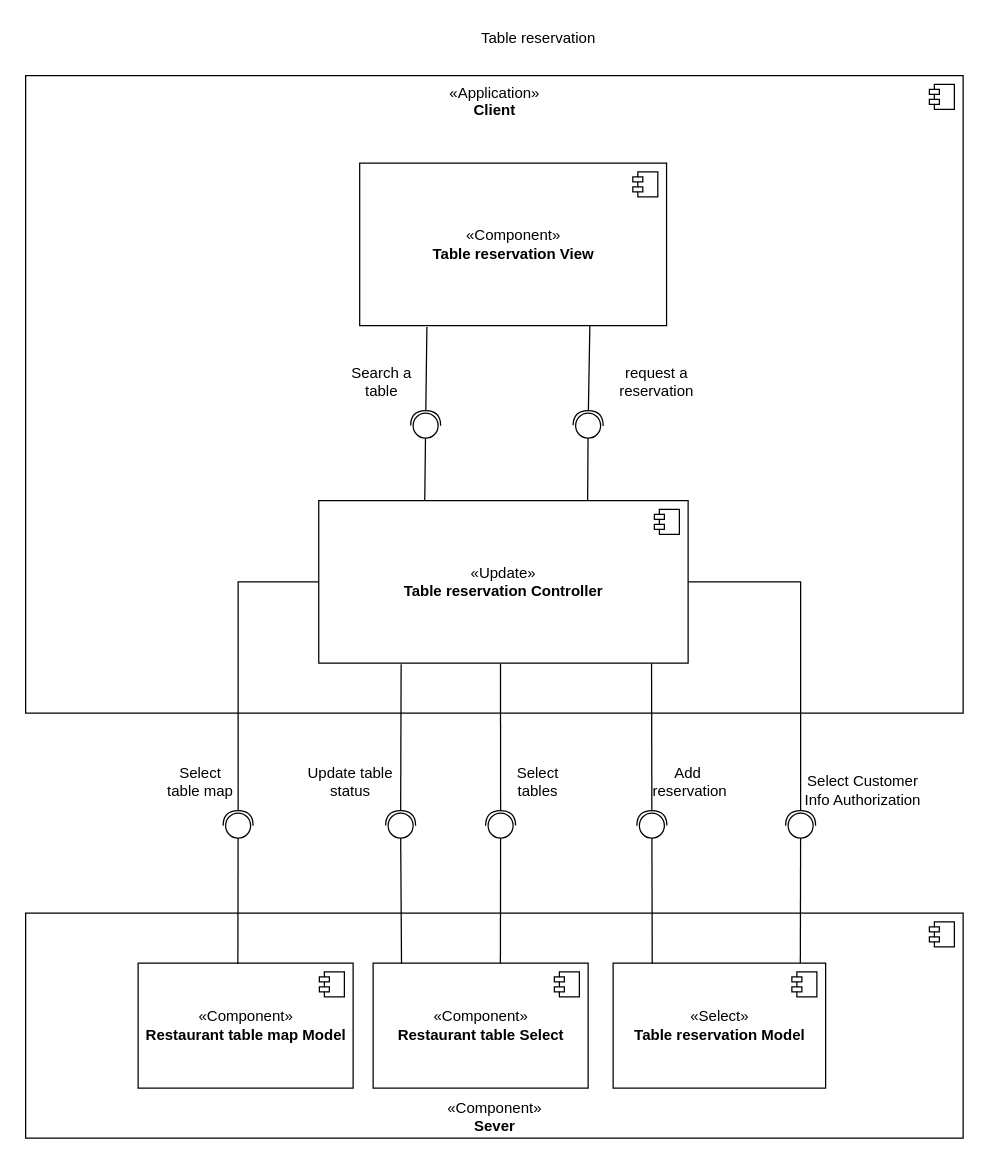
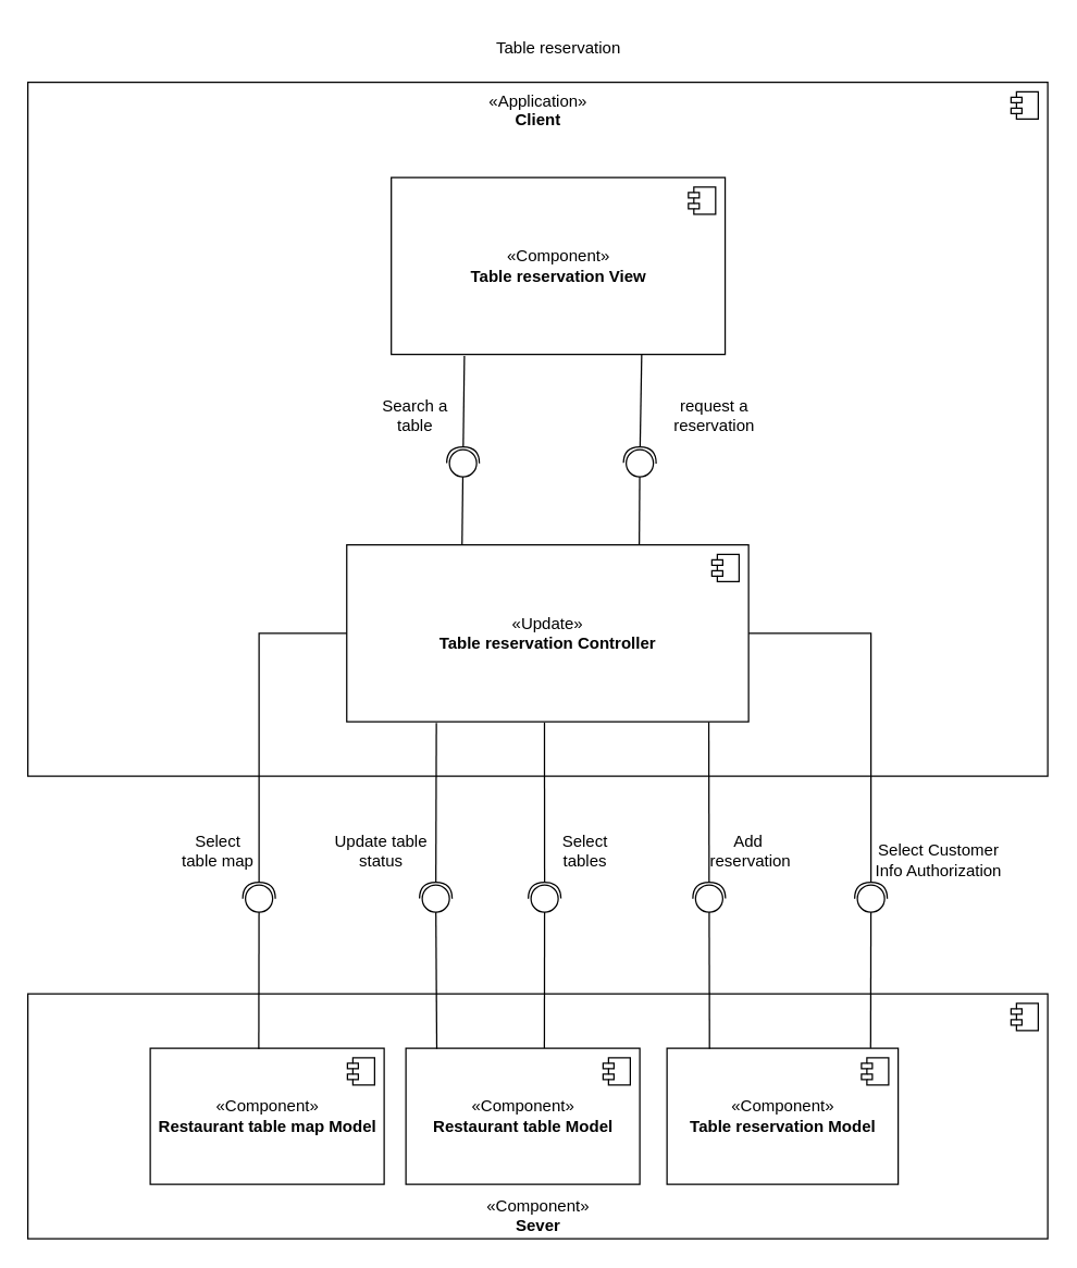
  <mxCell id="0" />
  <mxCell id="1" parent="0" />
  <mxCell id="2" value="«Application»&lt;br&gt;&lt;b&gt;Client&lt;/b&gt;" style="html=1;dropTarget=0;verticalAlign=top;" parent="1" vertex="1"><mxGeometry x="20" y="60" width="750" height="510" as="geometry" /></mxCell>
  <mxCell id="3" value="" style="shape=module;jettyWidth=8;jettyHeight=4;" parent="2" vertex="1"><mxGeometry x="1" width="20" height="20" relative="1" as="geometry"><mxPoint x="-27" y="7" as="offset" /></mxGeometry></mxCell>
  <mxCell id="4" value="«Component»&lt;br&gt;&lt;b&gt;Sever&lt;/b&gt;" style="html=1;dropTarget=0;strokeWidth=1;verticalAlign=bottom;" parent="1" vertex="1"><mxGeometry x="20" y="730" width="750" height="180" as="geometry" /></mxCell>
  <mxCell id="5" value="" style="shape=module;jettyWidth=8;jettyHeight=4;strokeWidth=1;verticalAlign=middle;" parent="4" vertex="1"><mxGeometry x="1" width="20" height="20" relative="1" as="geometry"><mxPoint x="-27" y="7" as="offset" /></mxGeometry></mxCell>
  <mxCell id="6" value="«Update»&lt;br&gt;&lt;b&gt;Table reservation&lt;/b&gt;&lt;b&gt;&amp;nbsp;Controller&lt;/b&gt;" style="html=1;dropTarget=0;verticalAlign=middle;" parent="1" vertex="1"><mxGeometry x="254.5" y="400" width="295.5" height="130" as="geometry" /></mxCell>
  <mxCell id="7" value="" style="shape=module;jettyWidth=8;jettyHeight=4;verticalAlign=middle;" parent="6" vertex="1"><mxGeometry x="1" width="20" height="20" relative="1" as="geometry"><mxPoint x="-27" y="7" as="offset" /></mxGeometry></mxCell>
  <mxCell id="8" value="«Component»&lt;br&gt;&lt;b&gt;Table reservation View&lt;/b&gt;" style="html=1;dropTarget=0;verticalAlign=middle;" parent="1" vertex="1"><mxGeometry x="287.25" y="130" width="245.5" height="130" as="geometry" /></mxCell>
  <mxCell id="9" value="" style="shape=module;jettyWidth=8;jettyHeight=4;verticalAlign=top;" parent="8" vertex="1"><mxGeometry x="1" width="20" height="20" relative="1" as="geometry"><mxPoint x="-27" y="7" as="offset" /></mxGeometry></mxCell>
  <mxCell id="10" value="Search a table" style="text;html=1;strokeColor=none;fillColor=none;align=center;verticalAlign=middle;whiteSpace=wrap;rounded=0;rotation=0;" parent="1" vertex="1"><mxGeometry x="270" y="290" width="70" height="30" as="geometry" /></mxCell>
  <mxCell id="11" value="request a reservation" style="text;html=1;strokeColor=none;fillColor=none;align=center;verticalAlign=middle;whiteSpace=wrap;rounded=0;rotation=0;" parent="1" vertex="1"><mxGeometry x="470" y="290" width="110" height="30" as="geometry" /></mxCell>
- <mxCell id="12" value="«Select»&lt;br&gt;&lt;b&gt;Table reservation&lt;/b&gt;&lt;b&gt;&amp;nbsp;Model&lt;/b&gt;" style="html=1;dropTarget=0;verticalAlign=middle;" parent="1" vertex="1"><mxGeometry x="490" y="770" width="170" height="100" as="geometry" /></mxCell>
+ <mxCell id="12" value="«Component»&lt;br&gt;&lt;b&gt;Table reservation&lt;/b&gt;&lt;b&gt;&amp;nbsp;Model&lt;/b&gt;" style="html=1;dropTarget=0;verticalAlign=middle;" parent="1" vertex="1"><mxGeometry x="490" y="770" width="170" height="100" as="geometry" /></mxCell>
  <mxCell id="13" value="" style="shape=module;jettyWidth=8;jettyHeight=4;verticalAlign=middle;" parent="12" vertex="1"><mxGeometry x="1" width="20" height="20" relative="1" as="geometry"><mxPoint x="-27" y="7" as="offset" /></mxGeometry></mxCell>
  <mxCell id="14" value="Add &lt;br&gt;&amp;nbsp;reservation" style="text;html=1;strokeColor=none;fillColor=none;align=center;verticalAlign=middle;whiteSpace=wrap;rounded=0;rotation=0;" parent="1" vertex="1"><mxGeometry x="520" y="610" width="60" height="30" as="geometry" /></mxCell>
  <mxCell id="15" value="Select tables" style="text;html=1;strokeColor=none;fillColor=none;align=center;verticalAlign=middle;whiteSpace=wrap;rounded=0;rotation=0;" parent="1" vertex="1"><mxGeometry x="400" y="610" width="60" height="30" as="geometry" /></mxCell>
  <mxCell id="16" style="edgeStyle=none;rounded=0;orthogonalLoop=1;jettySize=auto;html=1;endArrow=halfCircle;endFill=0;startSize=8;endSize=10;exitX=0.901;exitY=1.003;exitDx=0;exitDy=0;exitPerimeter=0;" parent="1" source="6" edge="1"><mxGeometry relative="1" as="geometry"><mxPoint x="460" y="540" as="sourcePoint" /><mxPoint x="521" y="660" as="targetPoint" /></mxGeometry></mxCell>
  <mxCell id="17" value="Update table status" style="text;html=1;strokeColor=none;fillColor=none;align=center;verticalAlign=middle;whiteSpace=wrap;rounded=0;rotation=0;" parent="1" vertex="1"><mxGeometry x="240" y="610" width="80" height="30" as="geometry" /></mxCell>
- <mxCell id="18" value="Table reservation" style="text;html=1;strokeColor=none;fillColor=none;align=center;verticalAlign=middle;whiteSpace=wrap;rounded=0;" parent="1" vertex="1"><mxGeometry x="351.5" y="15" width="157" height="30" as="geometry" /></mxCell>
+ <mxCell id="18" value="Table reservation" style="text;html=1;strokeColor=none;fillColor=none;align=center;verticalAlign=middle;whiteSpace=wrap;rounded=0;" parent="1" vertex="1"><mxGeometry x="331.5" y="20" width="157" height="30" as="geometry" /></mxCell>
  <mxCell id="19" style="edgeStyle=none;rounded=0;orthogonalLoop=1;jettySize=auto;html=1;endArrow=none;endFill=0;entryX=0.184;entryY=0.003;entryDx=0;entryDy=0;startArrow=oval;startFill=0;endSize=10;startSize=20;entryPerimeter=0;" parent="1" target="12" edge="1"><mxGeometry relative="1" as="geometry"><mxPoint x="521" y="660" as="sourcePoint" /><mxPoint x="701.58" y="855" as="targetPoint" /></mxGeometry></mxCell>
  <mxCell id="20" style="edgeStyle=none;rounded=0;orthogonalLoop=1;jettySize=auto;html=1;endArrow=halfCircle;endFill=0;startSize=8;endSize=10;exitX=0.219;exitY=1.008;exitDx=0;exitDy=0;exitPerimeter=0;" parent="1" source="8" edge="1"><mxGeometry relative="1" as="geometry"><mxPoint x="340" y="280" as="sourcePoint" /><mxPoint x="340" y="340" as="targetPoint" /><Array as="points" /></mxGeometry></mxCell>
  <mxCell id="21" style="edgeStyle=none;rounded=0;orthogonalLoop=1;jettySize=auto;html=1;endArrow=halfCircle;endFill=0;startSize=8;endSize=10;exitX=0.75;exitY=1;exitDx=0;exitDy=0;" parent="1" source="8" edge="1"><mxGeometry relative="1" as="geometry"><mxPoint x="95" y="320" as="sourcePoint" /><mxPoint x="470" y="340" as="targetPoint" /><Array as="points" /></mxGeometry></mxCell>
  <mxCell id="22" style="edgeStyle=none;rounded=0;orthogonalLoop=1;jettySize=auto;html=1;endArrow=none;endFill=0;startArrow=oval;startFill=0;endSize=10;startSize=20;entryX=0.728;entryY=-0.003;entryDx=0;entryDy=0;entryPerimeter=0;" parent="1" target="6" edge="1"><mxGeometry relative="1" as="geometry"><mxPoint x="470" y="340" as="sourcePoint" /><mxPoint x="513.25" y="320" as="targetPoint" /><Array as="points" /></mxGeometry></mxCell>
  <mxCell id="23" style="edgeStyle=none;rounded=0;orthogonalLoop=1;jettySize=auto;html=1;endArrow=halfCircle;endFill=0;startSize=8;endSize=10;exitX=0.492;exitY=1.005;exitDx=0;exitDy=0;exitPerimeter=0;" parent="1" source="6" edge="1"><mxGeometry relative="1" as="geometry"><mxPoint x="330" y="550" as="sourcePoint" /><mxPoint x="400" y="660" as="targetPoint" /></mxGeometry></mxCell>
  <mxCell id="24" style="edgeStyle=none;rounded=0;orthogonalLoop=1;jettySize=auto;html=1;endArrow=halfCircle;endFill=0;startSize=8;endSize=10;exitX=1;exitY=0.5;exitDx=0;exitDy=0;" parent="1" source="6" edge="1"><mxGeometry relative="1" as="geometry"><mxPoint x="638" y="640" as="sourcePoint" /><mxPoint x="640" y="660" as="targetPoint" /><Array as="points"><mxPoint x="640" y="465" /></Array></mxGeometry></mxCell>
  <mxCell id="25" style="edgeStyle=none;rounded=0;orthogonalLoop=1;jettySize=auto;html=1;endArrow=none;endFill=0;entryX=0.881;entryY=-0.002;entryDx=0;entryDy=0;startArrow=oval;startFill=0;endSize=10;startSize=20;entryPerimeter=0;" parent="1" target="12" edge="1"><mxGeometry relative="1" as="geometry"><mxPoint x="640" y="660" as="sourcePoint" /><mxPoint x="699.845" y="828.5" as="targetPoint" /></mxGeometry></mxCell>
  <mxCell id="26" value="&lt;br&gt;Select Customer Info Authorization" style="text;html=1;strokeColor=none;fillColor=none;align=center;verticalAlign=middle;whiteSpace=wrap;rounded=0;rotation=0;" parent="1" vertex="1"><mxGeometry x="640" y="610" width="100" height="30" as="geometry" /></mxCell>
- <mxCell id="27" value="«Component»&lt;br&gt;&lt;b&gt;Restaurant table Select&lt;/b&gt;" style="html=1;dropTarget=0;verticalAlign=middle;" vertex="1" parent="1"><mxGeometry x="298" y="770" width="172" height="100" as="geometry" /></mxCell>
+ <mxCell id="27" value="«Component»&lt;br&gt;&lt;b&gt;Restaurant table Model&lt;/b&gt;" style="html=1;dropTarget=0;verticalAlign=middle;" vertex="1" parent="1"><mxGeometry x="298" y="770" width="172" height="100" as="geometry" /></mxCell>
  <mxCell id="28" value="" style="shape=module;jettyWidth=8;jettyHeight=4;verticalAlign=middle;" vertex="1" parent="27"><mxGeometry x="1" width="20" height="20" relative="1" as="geometry"><mxPoint x="-27" y="7" as="offset" /></mxGeometry></mxCell>
  <mxCell id="29" style="edgeStyle=none;rounded=0;orthogonalLoop=1;jettySize=auto;html=1;endArrow=none;endFill=0;startArrow=oval;startFill=0;endSize=10;startSize=20;entryX=0.287;entryY=-0.003;entryDx=0;entryDy=0;entryPerimeter=0;" edge="1" parent="1" target="6"><mxGeometry relative="1" as="geometry"><mxPoint x="340" y="340" as="sourcePoint" /><mxPoint x="451.25" y="410" as="targetPoint" /><Array as="points" /></mxGeometry></mxCell>
  <mxCell id="30" style="edgeStyle=none;rounded=0;orthogonalLoop=1;jettySize=auto;html=1;endArrow=halfCircle;endFill=0;startSize=8;endSize=10;exitX=0.223;exitY=1.007;exitDx=0;exitDy=0;exitPerimeter=0;" edge="1" parent="1" source="6"><mxGeometry relative="1" as="geometry"><mxPoint x="329.215" y="540.39" as="sourcePoint" /><mxPoint x="320" y="660" as="targetPoint" /><Array as="points" /></mxGeometry></mxCell>
  <mxCell id="31" style="edgeStyle=none;rounded=0;orthogonalLoop=1;jettySize=auto;html=1;endArrow=none;endFill=0;startArrow=oval;startFill=0;endSize=10;startSize=20;entryX=0.132;entryY=0.004;entryDx=0;entryDy=0;entryPerimeter=0;" edge="1" parent="1" target="27"><mxGeometry relative="1" as="geometry"><mxPoint x="320" y="660" as="sourcePoint" /><mxPoint x="330" y="830" as="targetPoint" /><Array as="points" /></mxGeometry></mxCell>
  <mxCell id="32" value="«Component»&lt;br&gt;&lt;b&gt;Restaurant table map Model&lt;/b&gt;" style="html=1;dropTarget=0;verticalAlign=middle;" vertex="1" parent="1"><mxGeometry x="110" y="770" width="172" height="100" as="geometry" /></mxCell>
  <mxCell id="33" value="" style="shape=module;jettyWidth=8;jettyHeight=4;verticalAlign=middle;" vertex="1" parent="32"><mxGeometry x="1" width="20" height="20" relative="1" as="geometry"><mxPoint x="-27" y="7" as="offset" /></mxGeometry></mxCell>
  <mxCell id="34" style="edgeStyle=none;rounded=0;orthogonalLoop=1;jettySize=auto;html=1;endArrow=halfCircle;endFill=0;startSize=8;endSize=10;exitX=0;exitY=0.5;exitDx=0;exitDy=0;" edge="1" parent="1" source="6"><mxGeometry relative="1" as="geometry"><mxPoint x="264.5" y="540" as="sourcePoint" /><mxPoint x="190" y="660" as="targetPoint" /><Array as="points"><mxPoint x="190" y="465" /></Array></mxGeometry></mxCell>
  <mxCell id="35" style="edgeStyle=none;rounded=0;orthogonalLoop=1;jettySize=auto;html=1;endArrow=none;endFill=0;startArrow=oval;startFill=0;endSize=10;startSize=20;entryX=0.464;entryY=0.006;entryDx=0;entryDy=0;entryPerimeter=0;" edge="1" parent="1" target="32"><mxGeometry relative="1" as="geometry"><mxPoint x="190" y="660" as="sourcePoint" /><mxPoint x="240.056" y="780.2" as="targetPoint" /><Array as="points" /></mxGeometry></mxCell>
  <mxCell id="36" value="Select table map" style="text;html=1;strokeColor=none;fillColor=none;align=center;verticalAlign=middle;whiteSpace=wrap;rounded=0;rotation=0;" vertex="1" parent="1"><mxGeometry x="130" y="610" width="60" height="30" as="geometry" /></mxCell>
  <mxCell id="37" style="edgeStyle=none;rounded=0;orthogonalLoop=1;jettySize=auto;html=1;endArrow=none;endFill=0;startArrow=oval;startFill=0;endSize=10;startSize=20;entryX=0.592;entryY=-0.001;entryDx=0;entryDy=0;entryPerimeter=0;" edge="1" parent="1" target="27"><mxGeometry relative="1" as="geometry"><mxPoint x="400" y="660" as="sourcePoint" /><mxPoint x="330.704" y="780.4" as="targetPoint" /><Array as="points" /></mxGeometry></mxCell>
